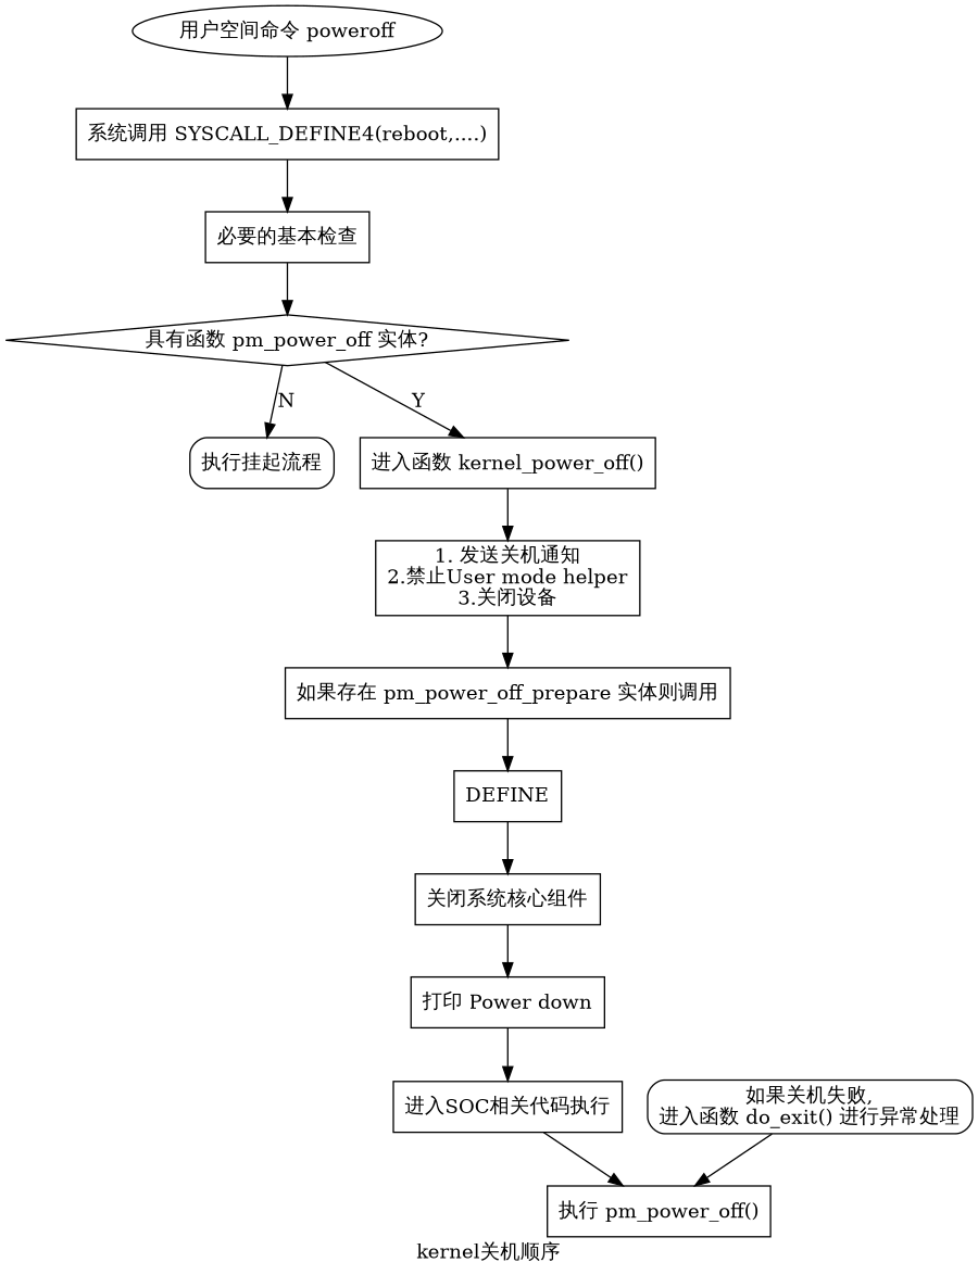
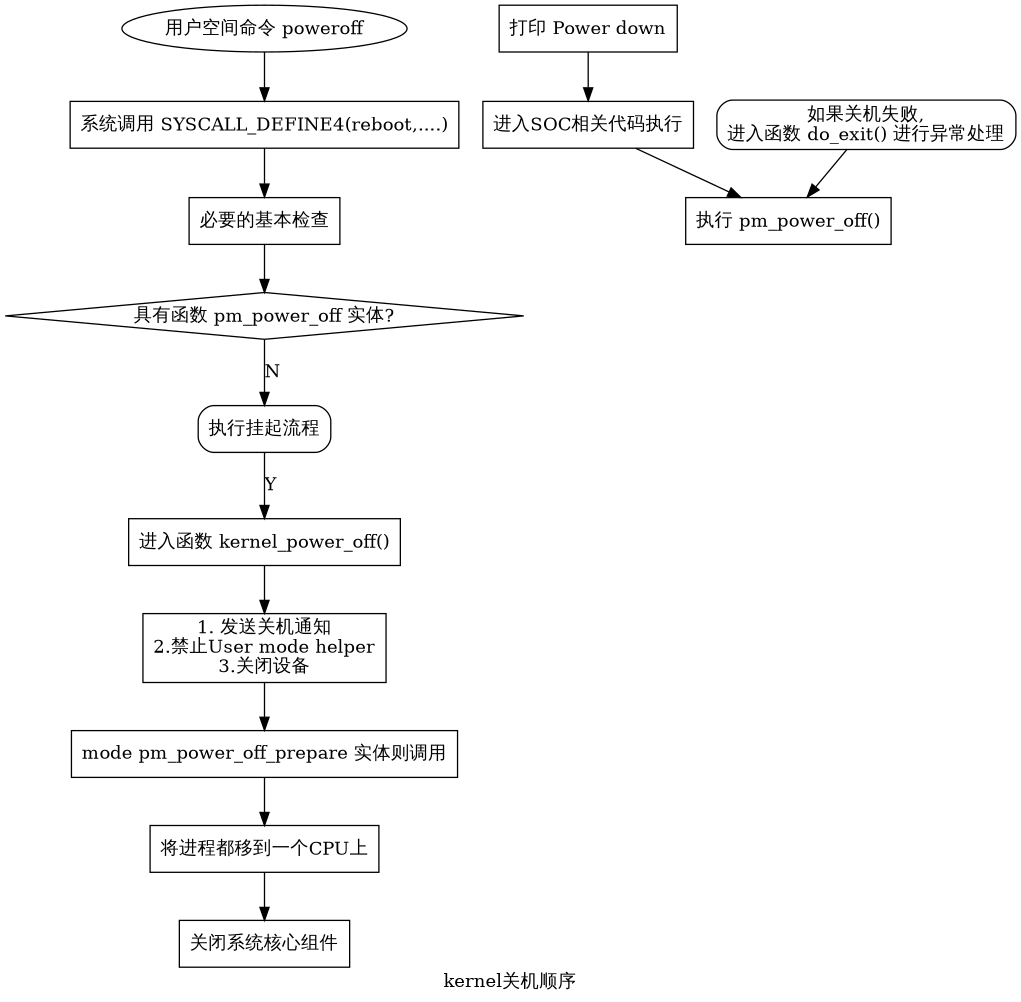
  digraph {
    label="kernel关机顺序"
    node [shape=rectangle]
    n1 [label="用户空间命令 poweroff" shape=""]
    n2 [label="系统调用 SYSCALL_DEFINE4(reboot,....)"]
    n3 [label="必要的基本检查"]
    n4 [label="具有函数 pm_power_off 实体?" shape=diamond]
    n5 [label="执行挂起流程" style=rounded]
    n6 [label="进入函数 kernel_power_off()"]
    n7 [label="1. 发送关机通知\n2.禁止User mode helper\n3.关闭设备"]
-   n8 [label="如果存在 pm_power_off_prepare 实体则调用"]
-   n9 [label=DEFINE]
+   n8 [label="mode pm_power_off_prepare 实体则调用"]
+   n9 [label="将进程都移到一个CPU上"]
    n10 [label="关闭系统核心组件"]
    n11 [label="打印 Power down"]
    n12 [label="进入SOC相关代码执行"]
    n13 [label="执行 pm_power_off()"]
    n14 [label="如果关机失败,\n进入函数 do_exit() 进行异常处理" style=rounded]
    n1 -> n2
    n2 -> n3
    n3 -> n4
    n4 -> n5 [label=N]
-   n4 -> n6 [label=Y]
+   n5 -> n6 [label=Y]
    n6 -> n7
    n7 -> n8
    n8 -> n9
    n9 -> n10
-   n10 -> n11
    n11 -> n12
    n12 -> n13
    n14 -> n13
  }
